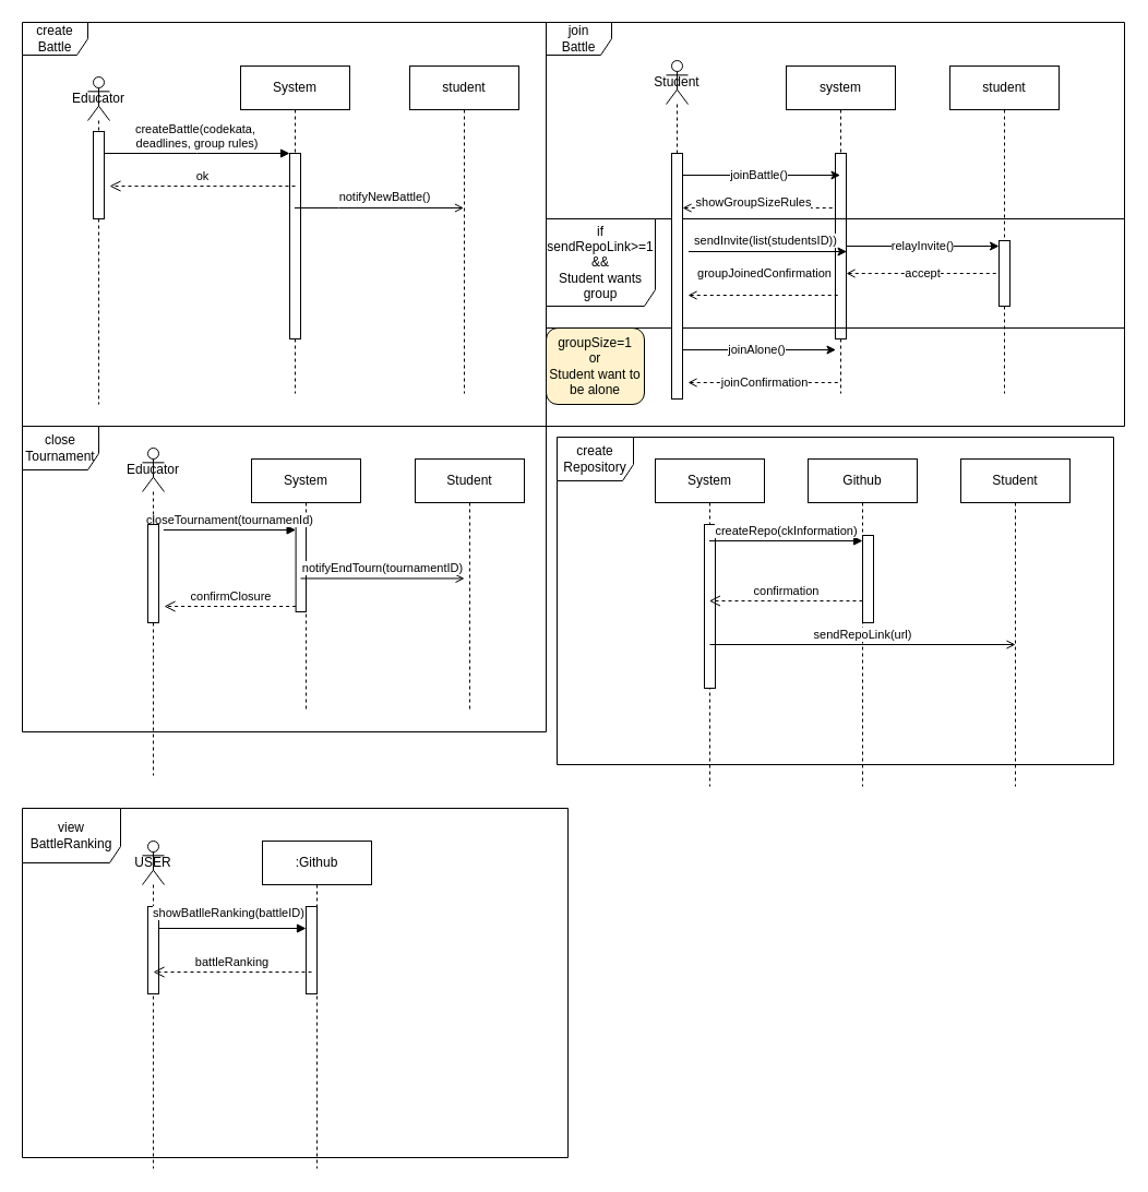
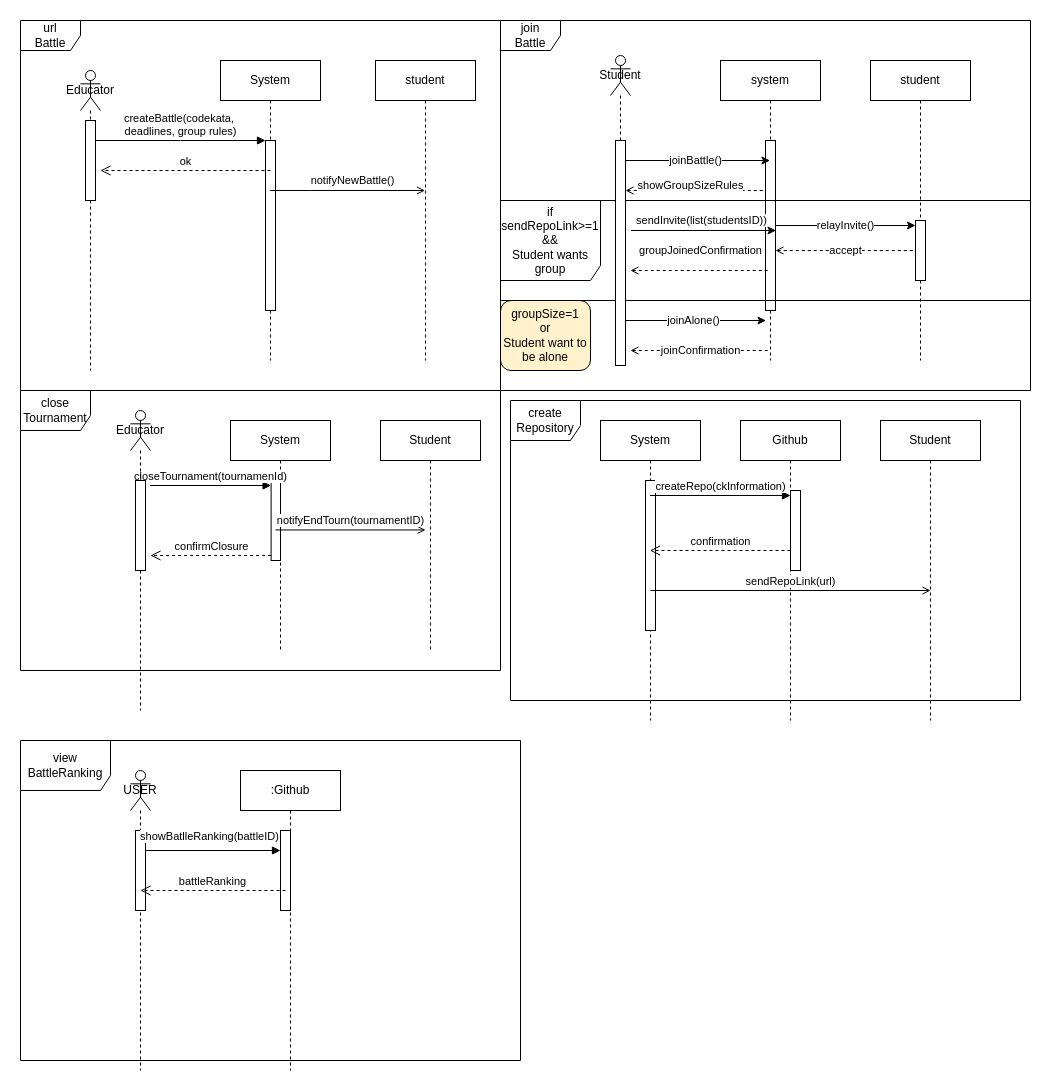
  <mxCell id="0" />
  <mxCell id="1" parent="0" />
  <mxCell id="2" value="System" style="shape=umlLifeline;perimeter=lifelinePerimeter;whiteSpace=wrap;html=1;container=0;dropTarget=0;collapsible=0;recursiveResize=0;outlineConnect=0;portConstraint=eastwest;newEdgeStyle={&quot;edgeStyle&quot;:&quot;elbowEdgeStyle&quot;,&quot;elbow&quot;:&quot;vertical&quot;,&quot;curved&quot;:0,&quot;rounded&quot;:0};" vertex="1" parent="1"><mxGeometry x="220" y="60" width="100" height="300" as="geometry" /></mxCell>
  <mxCell id="3" value="" style="html=1;points=[];perimeter=orthogonalPerimeter;outlineConnect=0;targetShapes=umlLifeline;portConstraint=eastwest;newEdgeStyle={&quot;edgeStyle&quot;:&quot;elbowEdgeStyle&quot;,&quot;elbow&quot;:&quot;vertical&quot;,&quot;curved&quot;:0,&quot;rounded&quot;:0};" vertex="1" parent="2"><mxGeometry x="45" y="80" width="10" height="170" as="geometry" /></mxCell>
  <mxCell id="4" value="&lt;div&gt;createBattle(codekata,&amp;nbsp;&lt;/div&gt;&lt;div&gt;deadlines, group rules)&lt;/div&gt;" style="html=1;verticalAlign=bottom;endArrow=block;edgeStyle=elbowEdgeStyle;elbow=horizontal;curved=0;rounded=0;" edge="1" parent="1" target="3"><mxGeometry relative="1" as="geometry"><mxPoint x="95" y="140" as="sourcePoint" /><Array as="points"><mxPoint x="180" y="140" /></Array></mxGeometry></mxCell>
  <mxCell id="5" value="ok" style="html=1;verticalAlign=bottom;endArrow=open;dashed=1;endSize=8;edgeStyle=elbowEdgeStyle;elbow=vertical;curved=0;rounded=0;" edge="1" parent="1"><mxGeometry relative="1" as="geometry"><mxPoint x="100" y="170" as="targetPoint" /><Array as="points"><mxPoint x="195" y="170" /></Array><mxPoint x="270" y="170" as="sourcePoint" /></mxGeometry></mxCell>
  <mxCell id="6" value="student" style="shape=umlLifeline;perimeter=lifelinePerimeter;whiteSpace=wrap;html=1;container=1;dropTarget=0;collapsible=0;recursiveResize=0;outlineConnect=0;portConstraint=eastwest;newEdgeStyle={&quot;curved&quot;:0,&quot;rounded&quot;:0};" vertex="1" parent="1"><mxGeometry x="375" y="60" width="100" height="300" as="geometry" /></mxCell>
  <mxCell id="7" value="notifyNewBattle()" style="endArrow=open;html=1;rounded=0;endFill=0;" edge="1" parent="1" source="2" target="6"><mxGeometry x="0.039" y="10" width="50" height="50" relative="1" as="geometry"><mxPoint x="400" y="300" as="sourcePoint" /><mxPoint x="450" y="250" as="targetPoint" /><Array as="points"><mxPoint x="310" y="190" /></Array><mxPoint x="1" as="offset" /></mxGeometry></mxCell>
- <mxCell id="8" value="&lt;div&gt;create &lt;br&gt;&lt;/div&gt;&lt;div&gt;Battle&lt;br&gt;&lt;/div&gt;" style="shape=umlFrame;whiteSpace=wrap;html=1;pointerEvents=0;" vertex="1" parent="1"><mxGeometry x="20" width="480" height="370" as="geometry" y="20" /></mxCell>
+ <mxCell id="8" value="&lt;div&gt;url &lt;br&gt;&lt;/div&gt;&lt;div&gt;Battle&lt;br&gt;&lt;/div&gt;" style="shape=umlFrame;whiteSpace=wrap;html=1;pointerEvents=0;" vertex="1" parent="1"><mxGeometry x="20" width="480" height="370" as="geometry" y="20" /></mxCell>
  <mxCell id="9" value="system" style="shape=umlLifeline;perimeter=lifelinePerimeter;whiteSpace=wrap;html=1;container=1;dropTarget=0;collapsible=0;recursiveResize=0;outlineConnect=0;portConstraint=eastwest;newEdgeStyle={&quot;curved&quot;:0,&quot;rounded&quot;:0};" vertex="1" parent="1"><mxGeometry x="720" y="60" width="100" height="300" as="geometry" /></mxCell>
  <mxCell id="10" value="" style="html=1;points=[];perimeter=orthogonalPerimeter;outlineConnect=0;targetShapes=umlLifeline;portConstraint=eastwest;newEdgeStyle={&quot;edgeStyle&quot;:&quot;elbowEdgeStyle&quot;,&quot;elbow&quot;:&quot;vertical&quot;,&quot;curved&quot;:0,&quot;rounded&quot;:0};" vertex="1" parent="9"><mxGeometry x="45" y="80" width="10" height="170" as="geometry" /></mxCell>
  <mxCell id="11" value="student" style="shape=umlLifeline;perimeter=lifelinePerimeter;whiteSpace=wrap;html=1;container=1;dropTarget=0;collapsible=0;recursiveResize=0;outlineConnect=0;portConstraint=eastwest;newEdgeStyle={&quot;curved&quot;:0,&quot;rounded&quot;:0};" vertex="1" parent="1"><mxGeometry x="870" y="60" width="100" height="300" as="geometry" /></mxCell>
  <mxCell id="12" value="" style="html=1;points=[];perimeter=orthogonalPerimeter;outlineConnect=0;targetShapes=umlLifeline;portConstraint=eastwest;newEdgeStyle={&quot;edgeStyle&quot;:&quot;elbowEdgeStyle&quot;,&quot;elbow&quot;:&quot;vertical&quot;,&quot;curved&quot;:0,&quot;rounded&quot;:0};" vertex="1" parent="11"><mxGeometry x="45" y="160" width="10" height="60" as="geometry" /></mxCell>
  <mxCell id="13" value="joinBattle()" style="endArrow=classic;html=1;rounded=0;" edge="1" parent="1"><mxGeometry width="50" height="50" relative="1" as="geometry"><mxPoint x="619.5" y="160" as="sourcePoint" /><mxPoint x="769.5" y="160" as="targetPoint" /></mxGeometry></mxCell>
  <mxCell id="14" value="showGroupSizeRules" style="endArrow=none;dashed=1;html=1;rounded=0;startArrow=open;startFill=0;" edge="1" parent="1"><mxGeometry x="-0.071" y="5" width="50" height="50" relative="1" as="geometry"><mxPoint x="625" y="190" as="sourcePoint" /><mxPoint x="765" y="190" as="targetPoint" /><mxPoint as="offset" /></mxGeometry></mxCell>
  <mxCell id="15" value="&lt;div&gt;join&lt;/div&gt;&lt;div&gt;Battle&lt;br&gt;&lt;/div&gt;" style="shape=umlFrame;whiteSpace=wrap;html=1;pointerEvents=0;" vertex="1" parent="1"><mxGeometry x="500" width="530" height="370" as="geometry" y="20" /></mxCell>
  <mxCell id="16" value="&lt;div&gt;if sendRepoLink&amp;gt;=1&lt;/div&gt;&lt;div&gt;&amp;amp;&amp;amp;&lt;/div&gt;&lt;div&gt;Student wants group&lt;br&gt;&lt;/div&gt;" style="shape=umlFrame;whiteSpace=wrap;html=1;pointerEvents=0;width=100;height=80;" vertex="1" parent="1"><mxGeometry x="500" y="200" width="530" height="100" as="geometry" /></mxCell>
  <mxCell id="17" value="sendInvite(list(studentsID))" style="endArrow=classic;html=1;rounded=0;" edge="1" parent="1"><mxGeometry x="-0.035" y="10" width="50" height="50" relative="1" as="geometry"><mxPoint x="630.5" y="230" as="sourcePoint" /><mxPoint x="775.5" y="230" as="targetPoint" /><mxPoint as="offset" /></mxGeometry></mxCell>
  <mxCell id="18" value="relayInvite()" style="endArrow=classic;html=1;rounded=0;" edge="1" parent="1" source="10" target="12"><mxGeometry width="50" height="50" relative="1" as="geometry"><mxPoint x="620" y="200" as="sourcePoint" /><mxPoint x="670" y="150" as="targetPoint" /></mxGeometry></mxCell>
  <mxCell id="19" value="accept" style="endArrow=none;dashed=1;html=1;rounded=0;startArrow=open;startFill=0;" edge="1" parent="1" source="10" target="12"><mxGeometry width="50" height="50" relative="1" as="geometry"><mxPoint x="620" y="200" as="sourcePoint" /><mxPoint x="670" y="150" as="targetPoint" /><Array as="points"><mxPoint x="840" y="250" /></Array></mxGeometry></mxCell>
  <mxCell id="20" value="groupJoinedConfirmation" style="endArrow=none;dashed=1;html=1;rounded=0;startArrow=open;startFill=0;" edge="1" parent="1"><mxGeometry y="20" width="50" height="50" relative="1" as="geometry"><mxPoint x="630" y="270" as="sourcePoint" /><mxPoint x="770" y="270" as="targetPoint" /><mxPoint as="offset" /></mxGeometry></mxCell>
  <mxCell id="21" value="&lt;div&gt;groupSize=1&lt;/div&gt;&lt;div&gt;or&lt;/div&gt;&lt;div&gt;Student want to be alone&lt;br&gt;&lt;/div&gt;" style="rounded=1;whiteSpace=wrap;html=1;fillColor=#fff2cc;" vertex="1" parent="1"><mxGeometry x="500" y="300" width="90" height="70" as="geometry" /></mxCell>
  <mxCell id="22" value="joinAlone()" style="endArrow=classic;html=1;rounded=0;" edge="1" parent="1"><mxGeometry width="50" height="50" relative="1" as="geometry"><mxPoint x="620" y="320" as="sourcePoint" /><mxPoint x="765.5" y="320" as="targetPoint" /></mxGeometry></mxCell>
  <mxCell id="23" value="joinConfirmation" style="endArrow=none;dashed=1;html=1;rounded=0;startArrow=open;startFill=0;" edge="1" parent="1"><mxGeometry width="50" height="50" relative="1" as="geometry"><mxPoint x="630" y="350" as="sourcePoint" /><mxPoint x="769.5" y="350" as="targetPoint" /></mxGeometry></mxCell>
  <mxCell id="24" value="&lt;div&gt;close&lt;/div&gt;&lt;div&gt;Tournament&lt;br&gt;&lt;/div&gt;" style="shape=umlFrame;whiteSpace=wrap;html=1;pointerEvents=0;width=70;height=40;" vertex="1" parent="1"><mxGeometry x="20" y="390" width="480" height="280" as="geometry" /></mxCell>
  <mxCell id="25" value="System" style="shape=umlLifeline;perimeter=lifelinePerimeter;whiteSpace=wrap;html=1;container=1;dropTarget=0;collapsible=0;recursiveResize=0;outlineConnect=0;portConstraint=eastwest;newEdgeStyle={&quot;curved&quot;:0,&quot;rounded&quot;:0};" vertex="1" parent="1"><mxGeometry x="230" y="420" width="100" height="230" as="geometry" /></mxCell>
  <mxCell id="26" value="" style="html=1;points=[[0,0,0,0,5],[0,1,0,0,-5],[1,0,0,0,5],[1,1,0,0,-5]];perimeter=orthogonalPerimeter;outlineConnect=0;targetShapes=umlLifeline;portConstraint=eastwest;newEdgeStyle={&quot;curved&quot;:0,&quot;rounded&quot;:0};" vertex="1" parent="25"><mxGeometry x="40.61" y="60" width="9.39" height="80" as="geometry" /></mxCell>
  <mxCell id="27" value="Student" style="shape=umlLifeline;perimeter=lifelinePerimeter;whiteSpace=wrap;html=1;container=1;dropTarget=0;collapsible=0;recursiveResize=0;outlineConnect=0;portConstraint=eastwest;newEdgeStyle={&quot;curved&quot;:0,&quot;rounded&quot;:0};" vertex="1" parent="1"><mxGeometry x="380" y="420" width="100" height="230" as="geometry" /></mxCell>
  <mxCell id="28" value="closeTournament(tournamenId)" style="html=1;verticalAlign=bottom;endArrow=block;curved=0;rounded=0;entryX=0;entryY=0;entryDx=0;entryDy=5;" edge="1" parent="1" target="26"><mxGeometry relative="1" as="geometry"><mxPoint x="149.389" y="485" as="sourcePoint" /></mxGeometry></mxCell>
  <mxCell id="29" value="confirmClosure" style="html=1;verticalAlign=bottom;endArrow=open;dashed=1;endSize=8;curved=0;rounded=0;exitX=0;exitY=1;exitDx=0;exitDy=-5;" edge="1" parent="1" source="26"><mxGeometry relative="1" as="geometry"><mxPoint x="150" y="555" as="targetPoint" /></mxGeometry></mxCell>
  <mxCell id="30" value="notifyEndTourn(tournamentID)" style="html=1;verticalAlign=bottom;startArrow=none;startFill=0;endArrow=open;startSize=8;curved=0;rounded=0;endFill=0;" edge="1" parent="1"><mxGeometry width="60" relative="1" as="geometry"><mxPoint x="274.999" y="529.44" as="sourcePoint" /><mxPoint x="425.11" y="529.44" as="targetPoint" /></mxGeometry></mxCell>
  <mxCell id="31" value="&lt;div&gt;create&lt;/div&gt;&lt;div&gt;Repository&lt;br&gt;&lt;/div&gt;" style="shape=umlFrame;whiteSpace=wrap;html=1;pointerEvents=0;width=70;height=40;" vertex="1" parent="1"><mxGeometry x="510" y="400" width="510" height="300" as="geometry" /></mxCell>
  <mxCell id="32" value="System" style="shape=umlLifeline;perimeter=lifelinePerimeter;whiteSpace=wrap;html=1;container=1;dropTarget=0;collapsible=0;recursiveResize=0;outlineConnect=0;portConstraint=eastwest;newEdgeStyle={&quot;curved&quot;:0,&quot;rounded&quot;:0};" vertex="1" parent="1"><mxGeometry x="600" y="420" width="100" height="300" as="geometry" /></mxCell>
  <mxCell id="33" value="" style="html=1;points=[[0,0,0,0,5],[0,1,0,0,-5],[1,0,0,0,5],[1,1,0,0,-5]];perimeter=orthogonalPerimeter;outlineConnect=0;targetShapes=umlLifeline;portConstraint=eastwest;newEdgeStyle={&quot;curved&quot;:0,&quot;rounded&quot;:0};" vertex="1" parent="32"><mxGeometry x="45" y="60" width="10" height="150" as="geometry" /></mxCell>
  <mxCell id="34" value="Github" style="shape=umlLifeline;perimeter=lifelinePerimeter;whiteSpace=wrap;html=1;container=1;dropTarget=0;collapsible=0;recursiveResize=0;outlineConnect=0;portConstraint=eastwest;newEdgeStyle={&quot;curved&quot;:0,&quot;rounded&quot;:0};" vertex="1" parent="1"><mxGeometry x="740" y="420" width="100" height="300" as="geometry" /></mxCell>
  <mxCell id="35" value="" style="html=1;points=[[0,0,0,0,5],[0,1,0,0,-5],[1,0,0,0,5],[1,1,0,0,-5]];perimeter=orthogonalPerimeter;outlineConnect=0;targetShapes=umlLifeline;portConstraint=eastwest;newEdgeStyle={&quot;curved&quot;:0,&quot;rounded&quot;:0};" vertex="1" parent="34"><mxGeometry x="50" y="70" width="10" height="80" as="geometry" /></mxCell>
  <mxCell id="36" value="Student" style="shape=umlLifeline;perimeter=lifelinePerimeter;whiteSpace=wrap;html=1;container=1;dropTarget=0;collapsible=0;recursiveResize=0;outlineConnect=0;portConstraint=eastwest;newEdgeStyle={&quot;curved&quot;:0,&quot;rounded&quot;:0};" vertex="1" parent="1"><mxGeometry x="880" y="420" width="100" height="300" as="geometry" /></mxCell>
  <mxCell id="37" value="Educator" style="shape=umlLifeline;perimeter=lifelinePerimeter;whiteSpace=wrap;html=1;container=1;dropTarget=0;collapsible=0;recursiveResize=0;outlineConnect=0;portConstraint=eastwest;newEdgeStyle={&quot;curved&quot;:0,&quot;rounded&quot;:0};participant=umlActor;" vertex="1" parent="1"><mxGeometry x="80" y="70" width="20" height="300" as="geometry" /></mxCell>
  <mxCell id="38" value="" style="html=1;points=[[0,0,0,0,5],[0,1,0,0,-5],[1,0,0,0,5],[1,1,0,0,-5]];perimeter=orthogonalPerimeter;outlineConnect=0;targetShapes=umlLifeline;portConstraint=eastwest;newEdgeStyle={&quot;curved&quot;:0,&quot;rounded&quot;:0};" vertex="1" parent="37"><mxGeometry x="5" y="50" width="10" height="80" as="geometry" /></mxCell>
  <mxCell id="39" value="Student" style="shape=umlLifeline;perimeter=lifelinePerimeter;whiteSpace=wrap;html=1;container=1;dropTarget=0;collapsible=0;recursiveResize=0;outlineConnect=0;portConstraint=eastwest;newEdgeStyle={&quot;curved&quot;:0,&quot;rounded&quot;:0};participant=umlActor;shadow=0;labelBackgroundColor=none;labelBorderColor=none;" vertex="1" parent="1"><mxGeometry x="610" y="55" width="20" height="310" as="geometry" /></mxCell>
  <mxCell id="40" value="" style="html=1;points=[[0,0,0,0,5],[0,1,0,0,-5],[1,0,0,0,5],[1,1,0,0,-5]];perimeter=orthogonalPerimeter;outlineConnect=0;targetShapes=umlLifeline;portConstraint=eastwest;newEdgeStyle={&quot;curved&quot;:0,&quot;rounded&quot;:0};" vertex="1" parent="39"><mxGeometry x="5" y="85" width="10" height="225" as="geometry" /></mxCell>
  <mxCell id="41" value="Educator" style="shape=umlLifeline;perimeter=lifelinePerimeter;whiteSpace=wrap;html=1;container=1;dropTarget=0;collapsible=0;recursiveResize=0;outlineConnect=0;portConstraint=eastwest;newEdgeStyle={&quot;curved&quot;:0,&quot;rounded&quot;:0};participant=umlActor;" vertex="1" parent="1"><mxGeometry x="130" y="410" width="20" height="300" as="geometry" /></mxCell>
  <mxCell id="42" value="" style="html=1;points=[[0,0,0,0,5],[0,1,0,0,-5],[1,0,0,0,5],[1,1,0,0,-5]];perimeter=orthogonalPerimeter;outlineConnect=0;targetShapes=umlLifeline;portConstraint=eastwest;newEdgeStyle={&quot;curved&quot;:0,&quot;rounded&quot;:0};" vertex="1" parent="41"><mxGeometry x="5" y="70" width="10" height="90" as="geometry" /></mxCell>
  <mxCell id="43" value="createRepo(ckInformation)" style="html=1;verticalAlign=bottom;endArrow=block;curved=0;rounded=0;entryX=0;entryY=0;entryDx=0;entryDy=5;" edge="1" parent="1" source="32" target="35"><mxGeometry relative="1" as="geometry"><mxPoint x="720" y="495" as="sourcePoint" /></mxGeometry></mxCell>
  <mxCell id="44" value="confirmation" style="html=1;verticalAlign=bottom;endArrow=open;dashed=1;endSize=8;curved=0;rounded=0;exitX=0;exitY=1;exitDx=0;exitDy=-5;" edge="1" parent="1"><mxGeometry relative="1" as="geometry"><mxPoint x="649.389" y="550" as="targetPoint" /><mxPoint x="790" y="550" as="sourcePoint" /></mxGeometry></mxCell>
  <mxCell id="45" value="sendRepoLink(url)" style="html=1;verticalAlign=bottom;endArrow=open;curved=0;rounded=0;endFill=0;" edge="1" parent="1"><mxGeometry width="80" relative="1" as="geometry"><mxPoint x="649.949" y="590" as="sourcePoint" /><mxPoint x="930.06" y="590" as="targetPoint" /></mxGeometry></mxCell>
  <mxCell id="46" value="&lt;div&gt;view&lt;/div&gt;&lt;div&gt;BattleRanking&lt;br&gt;&lt;/div&gt;" style="shape=umlFrame;whiteSpace=wrap;html=1;pointerEvents=0;width=90;height=50;" vertex="1" parent="1"><mxGeometry x="20" y="740" width="500" height="320" as="geometry" /></mxCell>
  <mxCell id="47" value="USER" style="shape=umlLifeline;perimeter=lifelinePerimeter;whiteSpace=wrap;html=1;container=1;dropTarget=0;collapsible=0;recursiveResize=0;outlineConnect=0;portConstraint=eastwest;newEdgeStyle={&quot;curved&quot;:0,&quot;rounded&quot;:0};participant=umlActor;" vertex="1" parent="1"><mxGeometry x="130" y="770" width="20" height="300" as="geometry" /></mxCell>
  <mxCell id="48" value="" style="html=1;points=[[0,0,0,0,5],[0,1,0,0,-5],[1,0,0,0,5],[1,1,0,0,-5]];perimeter=orthogonalPerimeter;outlineConnect=0;targetShapes=umlLifeline;portConstraint=eastwest;newEdgeStyle={&quot;curved&quot;:0,&quot;rounded&quot;:0};" vertex="1" parent="47"><mxGeometry x="5" y="60" width="10" height="80" as="geometry" /></mxCell>
  <mxCell id="49" value=":Github" style="shape=umlLifeline;perimeter=lifelinePerimeter;whiteSpace=wrap;html=1;container=1;dropTarget=0;collapsible=0;recursiveResize=0;outlineConnect=0;portConstraint=eastwest;newEdgeStyle={&quot;curved&quot;:0,&quot;rounded&quot;:0};" vertex="1" parent="1"><mxGeometry x="240" y="770" width="100" height="300" as="geometry" /></mxCell>
  <mxCell id="50" value="" style="html=1;points=[[0,0,0,0,5],[0,1,0,0,-5],[1,0,0,0,5],[1,1,0,0,-5]];perimeter=orthogonalPerimeter;outlineConnect=0;targetShapes=umlLifeline;portConstraint=eastwest;newEdgeStyle={&quot;curved&quot;:0,&quot;rounded&quot;:0};" vertex="1" parent="49"><mxGeometry x="40" y="60" width="10" height="80" as="geometry" /></mxCell>
  <mxCell id="51" value="showBatlleRanking(battleID)" style="html=1;verticalAlign=bottom;endArrow=block;curved=0;rounded=0;entryX=0;entryY=0;entryDx=0;entryDy=5;exitX=1;exitY=0;exitDx=0;exitDy=5;exitPerimeter=0;" edge="1" parent="1"><mxGeometry x="-0.037" y="5" relative="1" as="geometry"><mxPoint x="145" y="850" as="sourcePoint" /><mxPoint x="280" y="850" as="targetPoint" /><mxPoint x="-1" as="offset" /></mxGeometry></mxCell>
  <mxCell id="52" value="battleRanking" style="html=1;verticalAlign=bottom;endArrow=open;dashed=1;endSize=8;curved=0;rounded=0;exitX=0;exitY=1;exitDx=0;exitDy=-5;entryX=0;entryY=1;entryDx=0;entryDy=-5;entryPerimeter=0;" edge="1" parent="1"><mxGeometry relative="1" as="geometry"><mxPoint x="140" y="890" as="targetPoint" /><mxPoint x="285" y="890" as="sourcePoint" /></mxGeometry></mxCell>
